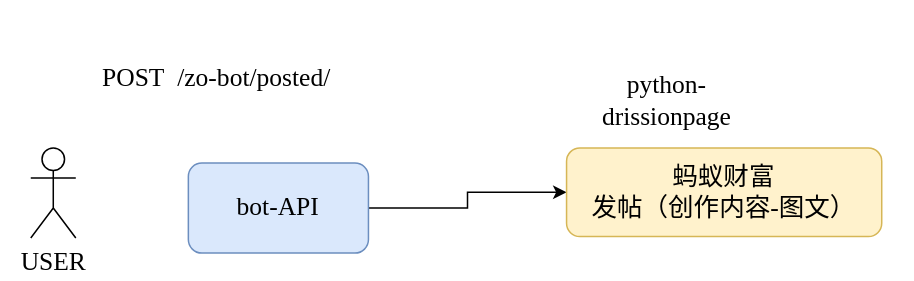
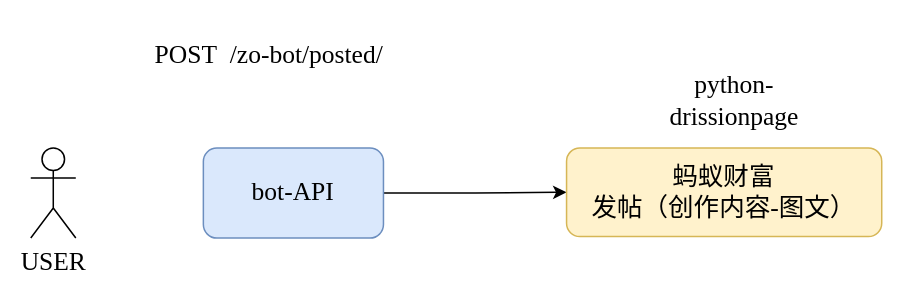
  <mxCell id="0" />
  <mxCell id="1" parent="0" />
  <mxCell id="2" style="edgeStyle=orthogonalEdgeStyle;rounded=0;orthogonalLoop=1;jettySize=auto;html=1;entryX=0;entryY=0.5;entryDx=0;entryDy=0;fontFamily=Comic Sans MS;fontSize=17;" edge="1" parent="1" source="3" target="5"><mxGeometry relative="1" as="geometry" /></mxCell>
- <mxCell id="3" value="bot-API" style="rounded=1;whiteSpace=wrap;html=1;fontFamily=Comic Sans MS;fontSize=17;fillColor=#dae8fc;strokeColor=#6c8ebf;" vertex="1" parent="1"><mxGeometry x="125" y="108" width="120" height="60" as="geometry" /></mxCell>
+ <mxCell id="3" value="bot-API" style="rounded=1;whiteSpace=wrap;html=1;fontFamily=Comic Sans MS;fontSize=17;fillColor=#dae8fc;strokeColor=#6c8ebf;" vertex="1" parent="1"><mxGeometry x="135" y="98" width="120" height="60" as="geometry" /></mxCell>
  <mxCell id="4" value="USER" style="shape=umlActor;verticalLabelPosition=bottom;verticalAlign=top;html=1;outlineConnect=0;fontFamily=Comic Sans MS;fontSize=17;" vertex="1" parent="1"><mxGeometry x="20" y="98" width="30" height="60" as="geometry" /></mxCell>
  <mxCell id="5" value="蚂蚁财富&lt;br&gt;发帖（创作内容-图文）" style="rounded=1;whiteSpace=wrap;html=1;fontFamily=Comic Sans MS;fontSize=17;fillColor=#fff2cc;strokeColor=#d6b656;" vertex="1" parent="1"><mxGeometry x="377" y="98" width="210" height="59" as="geometry" /></mxCell>
- <mxCell id="6" value="python-drissionpage" style="text;html=1;strokeColor=none;fillColor=none;align=center;verticalAlign=middle;whiteSpace=wrap;rounded=0;fontFamily=Comic Sans MS;fontSize=17;" vertex="1" parent="1"><mxGeometry x="396" y="43" width="96" height="47" as="geometry" /></mxCell>
- <mxCell id="7" value="POST&amp;nbsp; /zo-bot/posted/" style="text;whiteSpace=wrap;html=1;fontSize=17;fontFamily=Comic Sans MS;" vertex="1" parent="1"><mxGeometry x="66" y="35" width="280" height="31" as="geometry" /></mxCell>
+ <mxCell id="6" value="python-drissionpage" style="text;html=1;strokeColor=none;fillColor=none;align=center;verticalAlign=middle;whiteSpace=wrap;rounded=0;fontFamily=Comic Sans MS;fontSize=17;" vertex="1" parent="1"><mxGeometry x="441" y="43" width="96" height="47" as="geometry" /></mxCell>
+ <mxCell id="7" value="POST&amp;nbsp; /zo-bot/posted/" style="text;whiteSpace=wrap;html=1;fontSize=17;fontFamily=Comic Sans MS;" vertex="1" parent="1"><mxGeometry x="101" y="20" width="280" height="31" as="geometry" /></mxCell>
